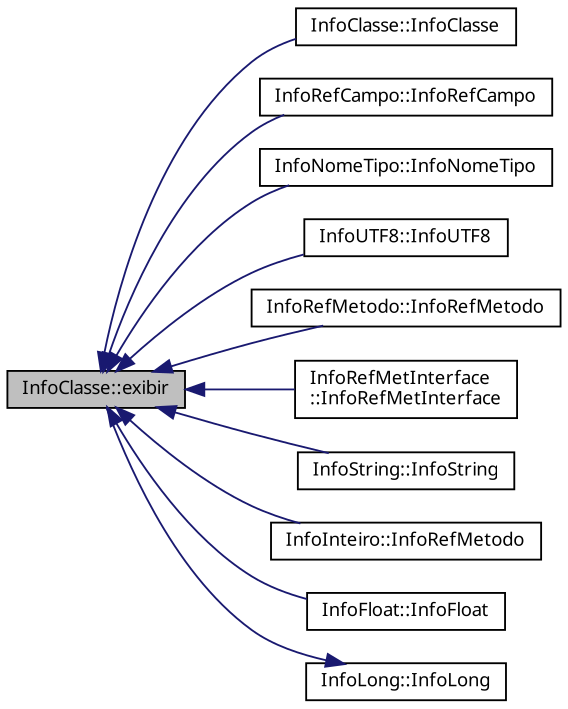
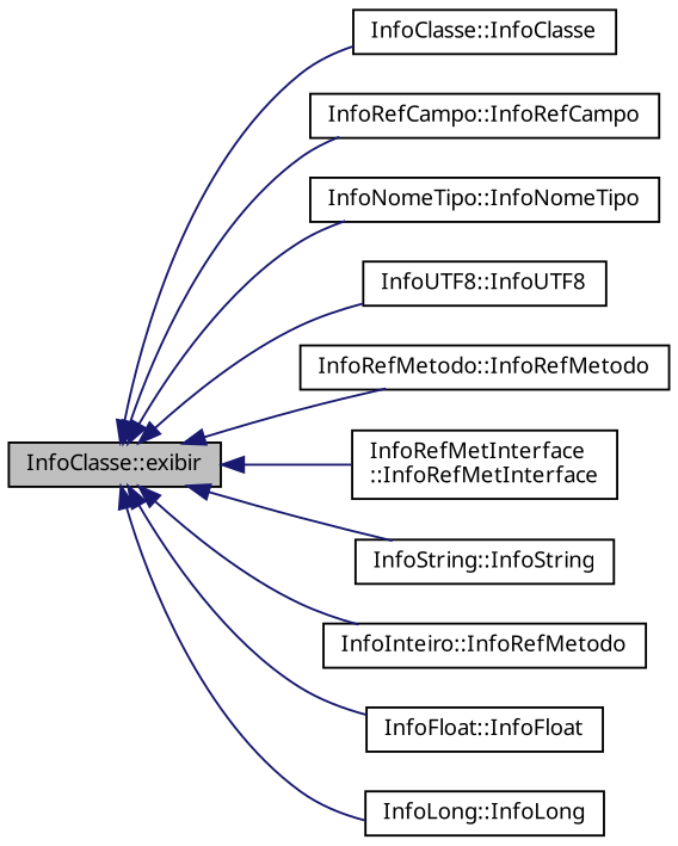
  digraph {
    fontname="Noto Sans"
    rankdir=LR
    node [color=black fillcolor=white fontname="Noto Sans" fontsize=10 shape=record style=filled]
    edge [color=midnightblue dir=back fontname="Noto Sans" fontsize=10 labelfontname=Helvetica labelfontsize=10 style=solid]
    n1 [fillcolor=grey75 fontcolor=black height=0.2 label="InfoClasse::exibir" width=0.4]
    n2 [height=0.2 label="InfoClasse::InfoClasse" width=0.4]
    n3 [height=0.2 label="InfoRefCampo::InfoRefCampo" width=0.4]
    n4 [height=0.2 label="InfoNomeTipo::InfoNomeTipo" width=0.4]
    n5 [height=0.2 label="InfoUTF8::InfoUTF8" width=0.4]
    n6 [height=0.2 label="InfoRefMetodo::InfoRefMetodo" width=0.4]
    n7 [height=0.2 label="InfoRefMetInterface\l::InfoRefMetInterface" width=0.4]
    n8 [height=0.2 label="InfoString::InfoString" width=0.4]
    n9 [height=0.2 label="InfoInteiro::InfoRefMetodo" width=0.4]
    n10 [height=0.2 label="InfoFloat::InfoFloat" width=0.4]
    n11 [height=0.2 label="InfoLong::InfoLong" width=0.4]
    n1 -> n2
    n1 -> n3
    n1 -> n4
    n1 -> n5
    n1 -> n6
    n1 -> n7
    n1 -> n8
    n1 -> n9
    n1 -> n10
-   n11 -> n1
+   n1 -> n11
  }
